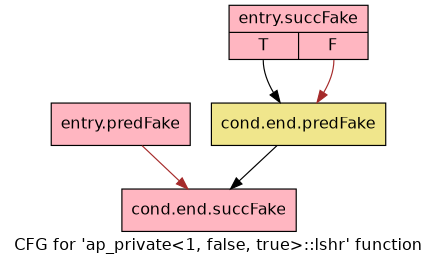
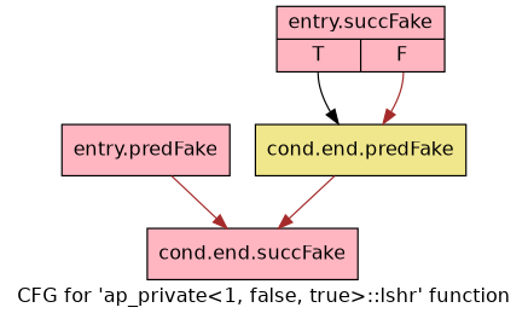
  digraph {
    fontname="DejaVu Sans"
    label="CFG for 'ap_private\<1, false, true\>::lshr' function"
    node [fillcolor=lightpink fontname="DejaVu Sans" shape=record style=filled filename="/tools/Xilinx/Vitis_HLS/2022.1/include/etc/ap_private.h" linenumber=1887]
    edge [color=brown execusionnum=0 filename="/tools/Xilinx/Vitis_HLS/2022.1/include/etc/ap_private.h" fontname="DejaVu Sans"]
    n1 [label="{entry.predFake}" filename="" linenumber=""]
    n2 [label="{cond.end.succFake}"]
    n3 [label="{entry.succFake|{<s0>T|<s1>F}}"]
    n4 [fillcolor=khaki label="{cond.end.predFake}"]
    n1 -> n2
    n3 -> n4 [color=black tailport=s0]
    n3 -> n4 [tailport=s1]
-   n4 -> n2 [color=black]
+   n4 -> n2
  }
